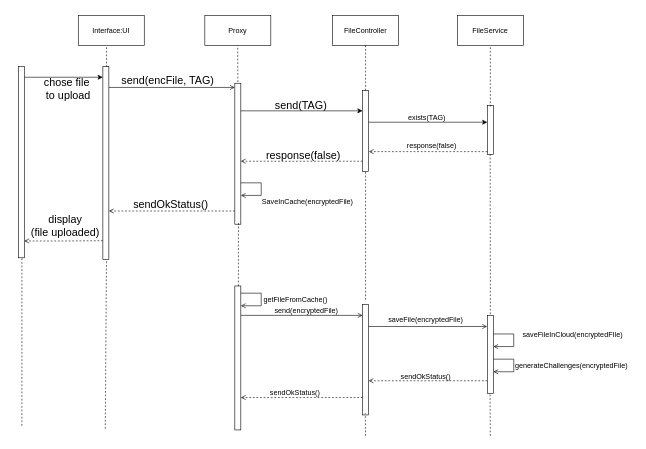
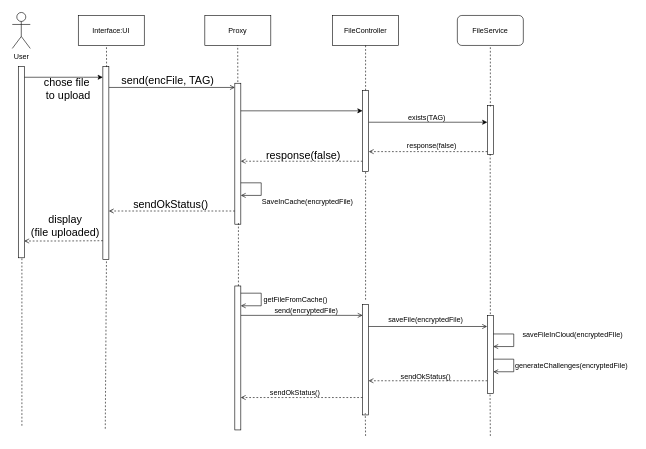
  <mxCell id="0" />
  <mxCell id="1" parent="0" />
+ <mxCell id="2" value="User&lt;br&gt;" style="shape=umlActor;verticalLabelPosition=bottom;verticalAlign=top;html=1;" parent="1" vertex="1"><mxGeometry x="20" y="20" width="30" height="60" as="geometry" /></mxCell>
  <mxCell id="3" value="Interface:UI" style="html=1;whiteSpace=wrap;" parent="1" vertex="1"><mxGeometry x="130" y="25" width="110" height="50" as="geometry" /></mxCell>
  <mxCell id="4" value="Proxy" style="html=1;whiteSpace=wrap;" parent="1" vertex="1"><mxGeometry x="341" y="25" width="110" height="50" as="geometry" /></mxCell>
  <mxCell id="5" value="FileController" style="html=1;whiteSpace=wrap;" parent="1" vertex="1"><mxGeometry x="554" y="25" width="110" height="50" as="geometry" /></mxCell>
- <mxCell id="6" value="FileService" style="html=1;whiteSpace=wrap;" parent="1" vertex="1"><mxGeometry x="762" y="25" width="110" height="50" as="geometry" /></mxCell>
+ <mxCell id="6" value="FileService" style="html=1;whiteSpace=wrap;rounded=1;" parent="1" vertex="1"><mxGeometry x="762" y="25" width="110" height="50" as="geometry" /></mxCell>
  <mxCell id="7" style="edgeStyle=orthogonalEdgeStyle;rounded=0;orthogonalLoop=1;jettySize=auto;html=1;curved=0;" parent="1" target="11" edge="1"><mxGeometry relative="1" as="geometry"><mxPoint x="156" y="128" as="targetPoint" /><mxPoint x="40" y="128.017" as="sourcePoint" /><Array as="points"><mxPoint x="139" y="128" /><mxPoint x="139" y="128" /></Array></mxGeometry></mxCell>
  <mxCell id="8" value="" style="html=1;points=[[0,0,0,0,5],[0,1,0,0,-5],[1,0,0,0,5],[1,1,0,0,-5]];perimeter=orthogonalPerimeter;outlineConnect=0;targetShapes=umlLifeline;portConstraint=eastwest;newEdgeStyle={&quot;curved&quot;:0,&quot;rounded&quot;:0};" parent="1" vertex="1"><mxGeometry x="30" y="110" width="10" height="319" as="geometry" /></mxCell>
  <mxCell id="9" style="edgeStyle=orthogonalEdgeStyle;rounded=0;orthogonalLoop=1;jettySize=auto;html=1;curved=0;endArrow=open;endFill=0;" parent="1" edge="1"><mxGeometry relative="1" as="geometry"><mxPoint x="181" y="145" as="sourcePoint" /><mxPoint x="391" y="145" as="targetPoint" /></mxGeometry></mxCell>
  <mxCell id="10" style="edgeStyle=orthogonalEdgeStyle;rounded=0;orthogonalLoop=1;jettySize=auto;html=1;curved=0;dashed=1;endArrow=open;endFill=0;" parent="1" edge="1"><mxGeometry relative="1" as="geometry"><mxPoint x="171" y="400.514" as="sourcePoint" /><mxPoint x="40" y="401.029" as="targetPoint" /></mxGeometry></mxCell>
  <mxCell id="11" value="" style="html=1;points=[[0,0,0,0,5],[0,1,0,0,-5],[1,0,0,0,5],[1,1,0,0,-5]];perimeter=orthogonalPerimeter;outlineConnect=0;targetShapes=umlLifeline;portConstraint=eastwest;newEdgeStyle={&quot;curved&quot;:0,&quot;rounded&quot;:0};" parent="1" vertex="1"><mxGeometry x="171" y="110" width="10" height="322" as="geometry" /></mxCell>
  <mxCell id="12" value="&lt;font style=&quot;font-size: 18px;&quot;&gt;chose file&amp;nbsp;&lt;/font&gt;&lt;div&gt;&lt;font style=&quot;font-size: 18px;&quot;&gt;to upload&lt;/font&gt;&lt;/div&gt;" style="text;html=1;align=center;verticalAlign=middle;resizable=0;points=[];autosize=1;strokeColor=none;fillColor=none;" parent="1" vertex="1"><mxGeometry x="63" y="120" width="99" height="55" as="geometry" /></mxCell>
  <mxCell id="13" style="edgeStyle=orthogonalEdgeStyle;rounded=0;orthogonalLoop=1;jettySize=auto;html=1;curved=0;dashed=1;endArrow=open;endFill=0;" parent="1" edge="1"><mxGeometry relative="1" as="geometry"><mxPoint x="391" y="351" as="sourcePoint" /><mxPoint x="181" y="351" as="targetPoint" /><Array as="points"><mxPoint x="239" y="351" /><mxPoint x="239" y="351" /></Array></mxGeometry></mxCell>
  <mxCell id="14" value="" style="html=1;points=[[0,0,0,0,5],[0,1,0,0,-5],[1,0,0,0,5],[1,1,0,0,-5]];perimeter=orthogonalPerimeter;outlineConnect=0;targetShapes=umlLifeline;portConstraint=eastwest;newEdgeStyle={&quot;curved&quot;:0,&quot;rounded&quot;:0};" parent="1" vertex="1"><mxGeometry x="391" y="138" width="10" height="235" as="geometry" /></mxCell>
  <mxCell id="15" value="&lt;font style=&quot;font-size: 18px;&quot;&gt;send(encFile, TAG)&lt;/font&gt;" style="text;html=1;align=center;verticalAlign=middle;resizable=0;points=[];autosize=1;strokeColor=none;fillColor=none;" parent="1" vertex="1"><mxGeometry x="193" y="116" width="172" height="34" as="geometry" /></mxCell>
  <mxCell id="16" style="edgeStyle=orthogonalEdgeStyle;rounded=0;orthogonalLoop=1;jettySize=auto;html=1;curved=0;" parent="1" edge="1"><mxGeometry relative="1" as="geometry"><mxPoint x="614" y="203" as="sourcePoint" /><mxPoint x="812" y="203" as="targetPoint" /></mxGeometry></mxCell>
  <mxCell id="17" style="edgeStyle=orthogonalEdgeStyle;rounded=0;orthogonalLoop=1;jettySize=auto;html=1;curved=0;dashed=1;endArrow=open;endFill=0;" parent="1" edge="1"><mxGeometry relative="1" as="geometry"><mxPoint x="604" y="268" as="sourcePoint" /><mxPoint x="401" y="268" as="targetPoint" /><Array as="points"><mxPoint x="553" y="268" /><mxPoint x="553" y="268" /></Array></mxGeometry></mxCell>
  <mxCell id="18" value="" style="html=1;points=[[0,0,0,0,5],[0,1,0,0,-5],[1,0,0,0,5],[1,1,0,0,-5]];perimeter=orthogonalPerimeter;outlineConnect=0;targetShapes=umlLifeline;portConstraint=eastwest;newEdgeStyle={&quot;curved&quot;:0,&quot;rounded&quot;:0};" parent="1" vertex="1"><mxGeometry x="604" y="150" width="10" height="135" as="geometry" /></mxCell>
  <mxCell id="19" style="edgeStyle=orthogonalEdgeStyle;rounded=0;orthogonalLoop=1;jettySize=auto;html=1;curved=0;entryX=-0.005;entryY=0.5;entryDx=0;entryDy=0;entryPerimeter=0;" parent="1" edge="1"><mxGeometry relative="1" as="geometry"><mxPoint x="401" y="184" as="sourcePoint" /><mxPoint x="603.95" y="184" as="targetPoint" /></mxGeometry></mxCell>
- <mxCell id="20" value="&lt;font style=&quot;font-size: 18px;&quot;&gt;send(TAG)&lt;/font&gt;" style="text;html=1;align=center;verticalAlign=middle;resizable=0;points=[];autosize=1;strokeColor=none;fillColor=none;" parent="1" vertex="1"><mxGeometry x="448" y="158" width="105" height="34" as="geometry" /></mxCell>
  <mxCell id="21" value="" style="html=1;points=[[0,0,0,0,5],[0,1,0,0,-5],[1,0,0,0,5],[1,1,0,0,-5]];perimeter=orthogonalPerimeter;outlineConnect=0;targetShapes=umlLifeline;portConstraint=eastwest;newEdgeStyle={&quot;curved&quot;:0,&quot;rounded&quot;:0};" parent="1" vertex="1"><mxGeometry x="812" y="175" width="10" height="82" as="geometry" /></mxCell>
  <mxCell id="22" value="exists(TAG)" style="text;html=1;align=center;verticalAlign=middle;resizable=0;points=[];autosize=1;strokeColor=none;fillColor=none;" parent="1" vertex="1"><mxGeometry x="671" y="183" width="80" height="26" as="geometry" /></mxCell>
  <mxCell id="23" style="edgeStyle=orthogonalEdgeStyle;rounded=0;orthogonalLoop=1;jettySize=auto;html=1;curved=0;entryX=1.043;entryY=0.5;entryDx=0;entryDy=0;entryPerimeter=0;dashed=1;endArrow=open;endFill=0;" parent="1" edge="1"><mxGeometry relative="1" as="geometry"><mxPoint x="812" y="252" as="sourcePoint" /><mxPoint x="614.43" y="252" as="targetPoint" /></mxGeometry></mxCell>
  <mxCell id="24" value="response(false)" style="text;html=1;align=center;verticalAlign=middle;resizable=0;points=[];autosize=1;strokeColor=none;fillColor=none;" parent="1" vertex="1"><mxGeometry x="668" y="229" width="101" height="26" as="geometry" /></mxCell>
  <mxCell id="25" value="&lt;font style=&quot;font-size: 18px;&quot;&gt;response(false)&lt;/font&gt;" style="text;html=1;align=center;verticalAlign=middle;resizable=0;points=[];autosize=1;strokeColor=none;fillColor=none;" parent="1" vertex="1"><mxGeometry x="434" y="241" width="142" height="34" as="geometry" /></mxCell>
  <mxCell id="26" style="edgeStyle=orthogonalEdgeStyle;rounded=0;orthogonalLoop=1;jettySize=auto;html=1;curved=0;dashed=1;endArrow=open;endFill=0;" parent="1" edge="1"><mxGeometry relative="1" as="geometry"><mxPoint x="604" y="662" as="sourcePoint" /><mxPoint x="401" y="662" as="targetPoint" /><Array as="points"><mxPoint x="451" y="662" /><mxPoint x="451" y="662" /></Array></mxGeometry></mxCell>
  <mxCell id="27" value="" style="html=1;points=[[0,0,0,0,5],[0,1,0,0,-5],[1,0,0,0,5],[1,1,0,0,-5]];perimeter=orthogonalPerimeter;outlineConnect=0;targetShapes=umlLifeline;portConstraint=eastwest;newEdgeStyle={&quot;curved&quot;:0,&quot;rounded&quot;:0};" parent="1" vertex="1"><mxGeometry x="604" y="507" width="10" height="184" as="geometry" /></mxCell>
  <mxCell id="28" style="edgeStyle=orthogonalEdgeStyle;rounded=0;orthogonalLoop=1;jettySize=auto;html=1;curved=0;dashed=1;endArrow=open;endFill=0;" parent="1" edge="1"><mxGeometry relative="1" as="geometry"><mxPoint x="812" y="634" as="sourcePoint" /><mxPoint x="614" y="634" as="targetPoint" /><Array as="points"><mxPoint x="762" y="634" /><mxPoint x="762" y="634" /></Array></mxGeometry></mxCell>
  <mxCell id="29" value="" style="html=1;points=[[0,0,0,0,5],[0,1,0,0,-5],[1,0,0,0,5],[1,1,0,0,-5]];perimeter=orthogonalPerimeter;outlineConnect=0;targetShapes=umlLifeline;portConstraint=eastwest;newEdgeStyle={&quot;curved&quot;:0,&quot;rounded&quot;:0};" parent="1" vertex="1"><mxGeometry x="812" y="525" width="10" height="130" as="geometry" /></mxCell>
  <mxCell id="30" style="edgeStyle=orthogonalEdgeStyle;rounded=0;orthogonalLoop=1;jettySize=auto;html=1;curved=0;entryX=-0.043;entryY=0.665;entryDx=0;entryDy=0;entryPerimeter=0;endArrow=open;endFill=0;" parent="1" edge="1"><mxGeometry relative="1" as="geometry"><mxPoint x="614" y="543.53" as="sourcePoint" /><mxPoint x="811.57" y="543.53" as="targetPoint" /></mxGeometry></mxCell>
  <mxCell id="31" value="saveFile(encryptedFile)" style="text;html=1;align=center;verticalAlign=middle;resizable=0;points=[];autosize=1;strokeColor=none;fillColor=none;" parent="1" vertex="1"><mxGeometry x="637" y="520" width="143" height="26" as="geometry" /></mxCell>
  <mxCell id="32" value="sendOkStatus()" style="text;html=1;align=center;verticalAlign=middle;resizable=0;points=[];autosize=1;strokeColor=none;fillColor=none;" parent="1" vertex="1"><mxGeometry x="658.5" y="615" width="101" height="26" as="geometry" /></mxCell>
  <mxCell id="33" value="" style="endArrow=open;html=1;rounded=0;endFill=0;" parent="1" edge="1"><mxGeometry width="50" height="50" relative="1" as="geometry"><mxPoint x="401" y="304" as="sourcePoint" /><mxPoint x="401" y="325" as="targetPoint" /><Array as="points"><mxPoint x="435" y="304" /><mxPoint x="435" y="325" /></Array></mxGeometry></mxCell>
  <mxCell id="34" value="SaveInCache(encryptedFile)" style="text;html=1;align=center;verticalAlign=middle;resizable=0;points=[];autosize=1;strokeColor=none;fillColor=none;" parent="1" vertex="1"><mxGeometry x="426.5" y="322" width="170" height="26" as="geometry" /></mxCell>
  <mxCell id="35" value="&lt;font style=&quot;font-size: 18px;&quot;&gt;sendOkStatus()&lt;/font&gt;" style="text;html=1;align=center;verticalAlign=middle;resizable=0;points=[];autosize=1;strokeColor=none;fillColor=none;" parent="1" vertex="1"><mxGeometry x="212" y="323" width="143" height="34" as="geometry" /></mxCell>
  <mxCell id="36" value="&lt;font style=&quot;font-size: 18px;&quot;&gt;display&lt;/font&gt;&lt;div&gt;&lt;font style=&quot;font-size: 18px;&quot;&gt;(file uploaded)&lt;/font&gt;&lt;/div&gt;" style="text;html=1;align=center;verticalAlign=middle;resizable=0;points=[];autosize=1;strokeColor=none;fillColor=none;" parent="1" vertex="1"><mxGeometry x="42" y="349" width="132" height="55" as="geometry" /></mxCell>
  <mxCell id="37" value="" style="endArrow=none;dashed=1;html=1;rounded=0;" parent="1" edge="1"><mxGeometry width="50" height="50" relative="1" as="geometry"><mxPoint x="609" y="499" as="sourcePoint" /><mxPoint x="609" y="285" as="targetPoint" /></mxGeometry></mxCell>
  <mxCell id="38" value="" style="endArrow=none;dashed=1;html=1;rounded=0;" parent="1" edge="1"><mxGeometry width="50" height="50" relative="1" as="geometry"><mxPoint x="817" y="523" as="sourcePoint" /><mxPoint x="816.71" y="254" as="targetPoint" /></mxGeometry></mxCell>
  <mxCell id="39" style="edgeStyle=orthogonalEdgeStyle;rounded=0;orthogonalLoop=1;jettySize=auto;html=1;curved=0;endArrow=open;endFill=0;" parent="1" source="40" target="27" edge="1"><mxGeometry relative="1" as="geometry"><Array as="points"><mxPoint x="552" y="525" /><mxPoint x="552" y="525" /></Array></mxGeometry></mxCell>
  <mxCell id="40" value="" style="html=1;points=[[0,0,0,0,5],[0,1,0,0,-5],[1,0,0,0,5],[1,1,0,0,-5]];perimeter=orthogonalPerimeter;outlineConnect=0;targetShapes=umlLifeline;portConstraint=eastwest;newEdgeStyle={&quot;curved&quot;:0,&quot;rounded&quot;:0};" parent="1" vertex="1"><mxGeometry x="391" y="476" width="10" height="240" as="geometry" /></mxCell>
  <mxCell id="41" value="" style="endArrow=open;html=1;rounded=0;endFill=0;" parent="1" edge="1"><mxGeometry width="50" height="50" relative="1" as="geometry"><mxPoint x="401" y="488" as="sourcePoint" /><mxPoint x="401" y="509" as="targetPoint" /><Array as="points"><mxPoint x="435" y="488" /><mxPoint x="435" y="509" /></Array></mxGeometry></mxCell>
  <mxCell id="42" value="getFileFromCache()" style="text;html=1;align=center;verticalAlign=middle;resizable=0;points=[];autosize=1;strokeColor=none;fillColor=none;" parent="1" vertex="1"><mxGeometry x="429.5" y="486" width="125" height="26" as="geometry" /></mxCell>
  <mxCell id="43" value="send(encryptedFile)" style="text;html=1;align=center;verticalAlign=middle;resizable=0;points=[];autosize=1;strokeColor=none;fillColor=none;" parent="1" vertex="1"><mxGeometry x="448" y="504" width="124" height="26" as="geometry" /></mxCell>
  <mxCell id="44" value="" style="endArrow=open;html=1;rounded=0;endFill=0;" parent="1" edge="1"><mxGeometry width="50" height="50" relative="1" as="geometry"><mxPoint x="822" y="556" as="sourcePoint" /><mxPoint x="822" y="577" as="targetPoint" /><Array as="points"><mxPoint x="856" y="556" /><mxPoint x="856" y="577" /></Array></mxGeometry></mxCell>
  <mxCell id="45" value="saveFileInCloud(encryptedFIle)" style="text;html=1;align=center;verticalAlign=middle;resizable=0;points=[];autosize=1;strokeColor=none;fillColor=none;" parent="1" vertex="1"><mxGeometry x="861.5" y="544" width="185" height="26" as="geometry" /></mxCell>
  <mxCell id="46" value="sendOkStatus()" style="text;html=1;align=center;verticalAlign=middle;resizable=0;points=[];autosize=1;strokeColor=none;fillColor=none;" parent="1" vertex="1"><mxGeometry x="440" y="641" width="101" height="26" as="geometry" /></mxCell>
  <mxCell id="47" value="" style="endArrow=none;dashed=1;html=1;rounded=0;" parent="1" edge="1"><mxGeometry width="50" height="50" relative="1" as="geometry"><mxPoint x="36" y="709" as="sourcePoint" /><mxPoint x="36" y="429" as="targetPoint" /></mxGeometry></mxCell>
  <mxCell id="48" value="" style="endArrow=none;dashed=1;html=1;rounded=0;" parent="1" edge="1"><mxGeometry width="50" height="50" relative="1" as="geometry"><mxPoint x="175" y="714" as="sourcePoint" /><mxPoint x="177" y="432" as="targetPoint" /></mxGeometry></mxCell>
  <mxCell id="49" value="" style="endArrow=none;dashed=1;html=1;rounded=0;" parent="1" edge="1"><mxGeometry width="50" height="50" relative="1" as="geometry"><mxPoint x="397" y="476" as="sourcePoint" /><mxPoint x="397" y="370" as="targetPoint" /></mxGeometry></mxCell>
  <mxCell id="50" value="" style="endArrow=none;dashed=1;html=1;rounded=0;entryX=0.5;entryY=1;entryDx=0;entryDy=0;" parent="1" target="6" edge="1"><mxGeometry width="50" height="50" relative="1" as="geometry"><mxPoint x="817" y="177" as="sourcePoint" /><mxPoint x="816.58" y="110" as="targetPoint" /></mxGeometry></mxCell>
  <mxCell id="51" value="" style="endArrow=none;dashed=1;html=1;rounded=0;entryX=0.5;entryY=1;entryDx=0;entryDy=0;" parent="1" target="5" edge="1"><mxGeometry width="50" height="50" relative="1" as="geometry"><mxPoint x="609" y="150" as="sourcePoint" /><mxPoint x="608.58" y="110" as="targetPoint" /></mxGeometry></mxCell>
  <mxCell id="52" value="" style="endArrow=none;dashed=1;html=1;rounded=0;entryX=0.5;entryY=1;entryDx=0;entryDy=0;" parent="1" edge="1"><mxGeometry width="50" height="50" relative="1" as="geometry"><mxPoint x="396" y="136" as="sourcePoint" /><mxPoint x="395.8" y="75" as="targetPoint" /></mxGeometry></mxCell>
  <mxCell id="53" value="" style="endArrow=none;dashed=1;html=1;rounded=0;entryX=0.5;entryY=1;entryDx=0;entryDy=0;" parent="1" edge="1"><mxGeometry width="50" height="50" relative="1" as="geometry"><mxPoint x="177.2" y="111" as="sourcePoint" /><mxPoint x="177" y="75" as="targetPoint" /></mxGeometry></mxCell>
  <mxCell id="54" value="" style="endArrow=open;html=1;rounded=0;endFill=0;" parent="1" edge="1"><mxGeometry width="50" height="50" relative="1" as="geometry"><mxPoint x="822" y="598" as="sourcePoint" /><mxPoint x="822" y="619" as="targetPoint" /><Array as="points"><mxPoint x="856" y="598" /><mxPoint x="856" y="619" /></Array></mxGeometry></mxCell>
  <mxCell id="55" value="generateChallenges(encryptedFile)" style="text;html=1;align=center;verticalAlign=middle;resizable=0;points=[];autosize=1;strokeColor=none;fillColor=none;" parent="1" vertex="1"><mxGeometry x="849.5" y="596" width="205" height="26" as="geometry" /></mxCell>
  <mxCell id="56" value="" style="endArrow=none;dashed=1;html=1;rounded=0;entryX=0.5;entryY=1;entryDx=0;entryDy=0;" parent="1" edge="1"><mxGeometry width="50" height="50" relative="1" as="geometry"><mxPoint x="609" y="726" as="sourcePoint" /><mxPoint x="608.5" y="688" as="targetPoint" /></mxGeometry></mxCell>
  <mxCell id="57" value="" style="endArrow=none;dashed=1;html=1;rounded=0;entryX=0.5;entryY=1;entryDx=0;entryDy=0;" parent="1" edge="1"><mxGeometry width="50" height="50" relative="1" as="geometry"><mxPoint x="817" y="726" as="sourcePoint" /><mxPoint x="816.5" y="655" as="targetPoint" /></mxGeometry></mxCell>
